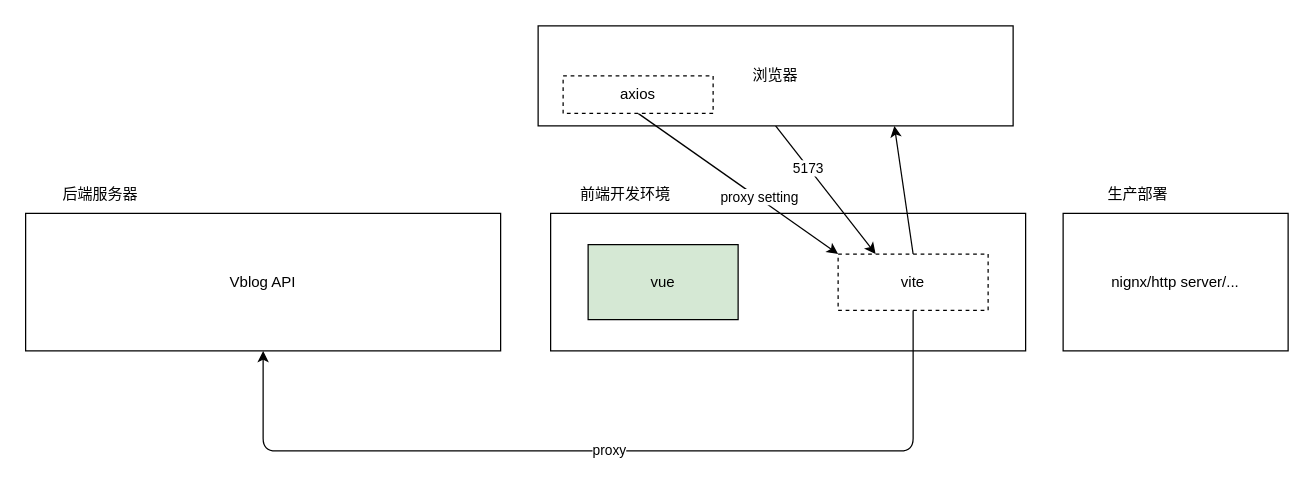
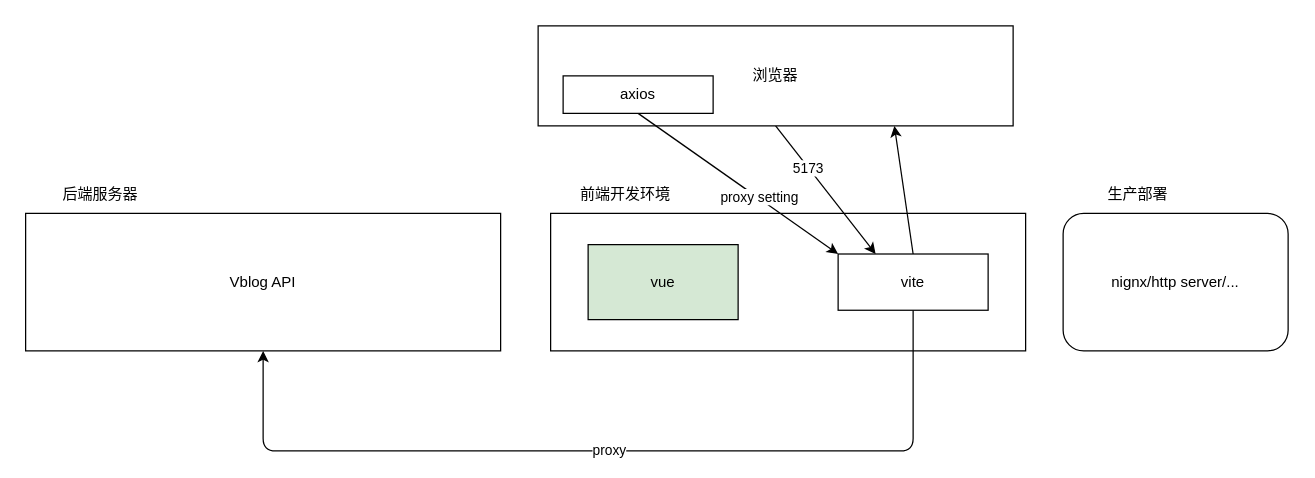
  <mxCell id="0" />
  <mxCell id="1" parent="0" />
  <mxCell id="2" value="" style="rounded=0;whiteSpace=wrap;html=1;" vertex="1" parent="1"><mxGeometry x="440" y="170" width="380" height="110" as="geometry" /></mxCell>
  <mxCell id="3" style="edgeStyle=none;html=1;exitX=0.5;exitY=0;exitDx=0;exitDy=0;entryX=0.75;entryY=1;entryDx=0;entryDy=0;" edge="1" parent="1" source="5" target="9"><mxGeometry relative="1" as="geometry" /></mxCell>
  <mxCell id="4" value="proxy" style="edgeStyle=orthogonalEdgeStyle;html=1;exitX=0.5;exitY=1;exitDx=0;exitDy=0;entryX=0.5;entryY=1;entryDx=0;entryDy=0;" edge="1" parent="1" source="5" target="13"><mxGeometry relative="1" as="geometry"><Array as="points"><mxPoint x="730" y="360" /><mxPoint x="210" y="360" /></Array></mxGeometry></mxCell>
- <mxCell id="5" value="vite" style="rounded=0;whiteSpace=wrap;html=1;dashed=1;" vertex="1" parent="1"><mxGeometry x="670" y="202.5" width="120" height="45" as="geometry" /></mxCell>
+ <mxCell id="5" value="vite" style="rounded=0;whiteSpace=wrap;html=1;" vertex="1" parent="1"><mxGeometry x="670" y="202.5" width="120" height="45" as="geometry" /></mxCell>
  <mxCell id="6" value="vue" style="rounded=0;whiteSpace=wrap;html=1;fillColor=#d5e8d4;" vertex="1" parent="1"><mxGeometry x="470" y="195" width="120" height="60" as="geometry" /></mxCell>
  <mxCell id="7" style="edgeStyle=none;html=1;exitX=0.5;exitY=1;exitDx=0;exitDy=0;entryX=0.25;entryY=0;entryDx=0;entryDy=0;" edge="1" parent="1" source="9" target="5"><mxGeometry relative="1" as="geometry" /></mxCell>
  <mxCell id="8" value="5173" style="edgeLabel;html=1;align=center;verticalAlign=middle;resizable=0;points=[];" vertex="1" connectable="0" parent="7"><mxGeometry x="-0.357" y="-1" relative="1" as="geometry"><mxPoint as="offset" /></mxGeometry></mxCell>
  <mxCell id="9" value="浏览器" style="rounded=0;whiteSpace=wrap;html=1;" vertex="1" parent="1"><mxGeometry x="430" y="20" width="380" height="80" as="geometry" /></mxCell>
  <mxCell id="10" style="edgeStyle=none;html=1;exitX=0.5;exitY=1;exitDx=0;exitDy=0;entryX=0;entryY=0;entryDx=0;entryDy=0;" edge="1" parent="1" source="12" target="5"><mxGeometry relative="1" as="geometry" /></mxCell>
  <mxCell id="11" value="proxy setting" style="edgeLabel;html=1;align=center;verticalAlign=middle;resizable=0;points=[];" vertex="1" connectable="0" parent="10"><mxGeometry x="0.2" y="1" relative="1" as="geometry"><mxPoint as="offset" /></mxGeometry></mxCell>
- <mxCell id="12" value="axios" style="rounded=0;whiteSpace=wrap;html=1;dashed=1;" vertex="1" parent="1"><mxGeometry x="450" y="60" width="120" height="30" as="geometry" /></mxCell>
+ <mxCell id="12" value="axios" style="rounded=0;whiteSpace=wrap;html=1;" vertex="1" parent="1"><mxGeometry x="450" y="60" width="120" height="30" as="geometry" /></mxCell>
  <mxCell id="13" value="Vblog API" style="rounded=0;whiteSpace=wrap;html=1;" vertex="1" parent="1"><mxGeometry x="20" y="170" width="380" height="110" as="geometry" /></mxCell>
  <mxCell id="14" value="前端开发环境" style="text;html=1;strokeColor=none;fillColor=none;align=center;verticalAlign=middle;whiteSpace=wrap;rounded=0;" vertex="1" parent="1"><mxGeometry x="440" y="140" width="120" height="30" as="geometry" /></mxCell>
  <mxCell id="15" value="后端服务器" style="text;html=1;strokeColor=none;fillColor=none;align=center;verticalAlign=middle;whiteSpace=wrap;rounded=0;" vertex="1" parent="1"><mxGeometry x="20" y="140" width="120" height="30" as="geometry" /></mxCell>
- <mxCell id="16" value="nignx/http server/..." style="rounded=0;whiteSpace=wrap;html=1;" vertex="1" parent="1"><mxGeometry x="850" y="170" width="180" height="110" as="geometry" /></mxCell>
+ <mxCell id="16" value="nignx/http server/..." style="whiteSpace=wrap;html=1;rounded=1;" vertex="1" parent="1"><mxGeometry x="850" y="170" width="180" height="110" as="geometry" /></mxCell>
  <mxCell id="17" value="生产部署" style="text;html=1;strokeColor=none;fillColor=none;align=center;verticalAlign=middle;whiteSpace=wrap;rounded=0;" vertex="1" parent="1"><mxGeometry x="850" y="140" width="120" height="30" as="geometry" /></mxCell>
